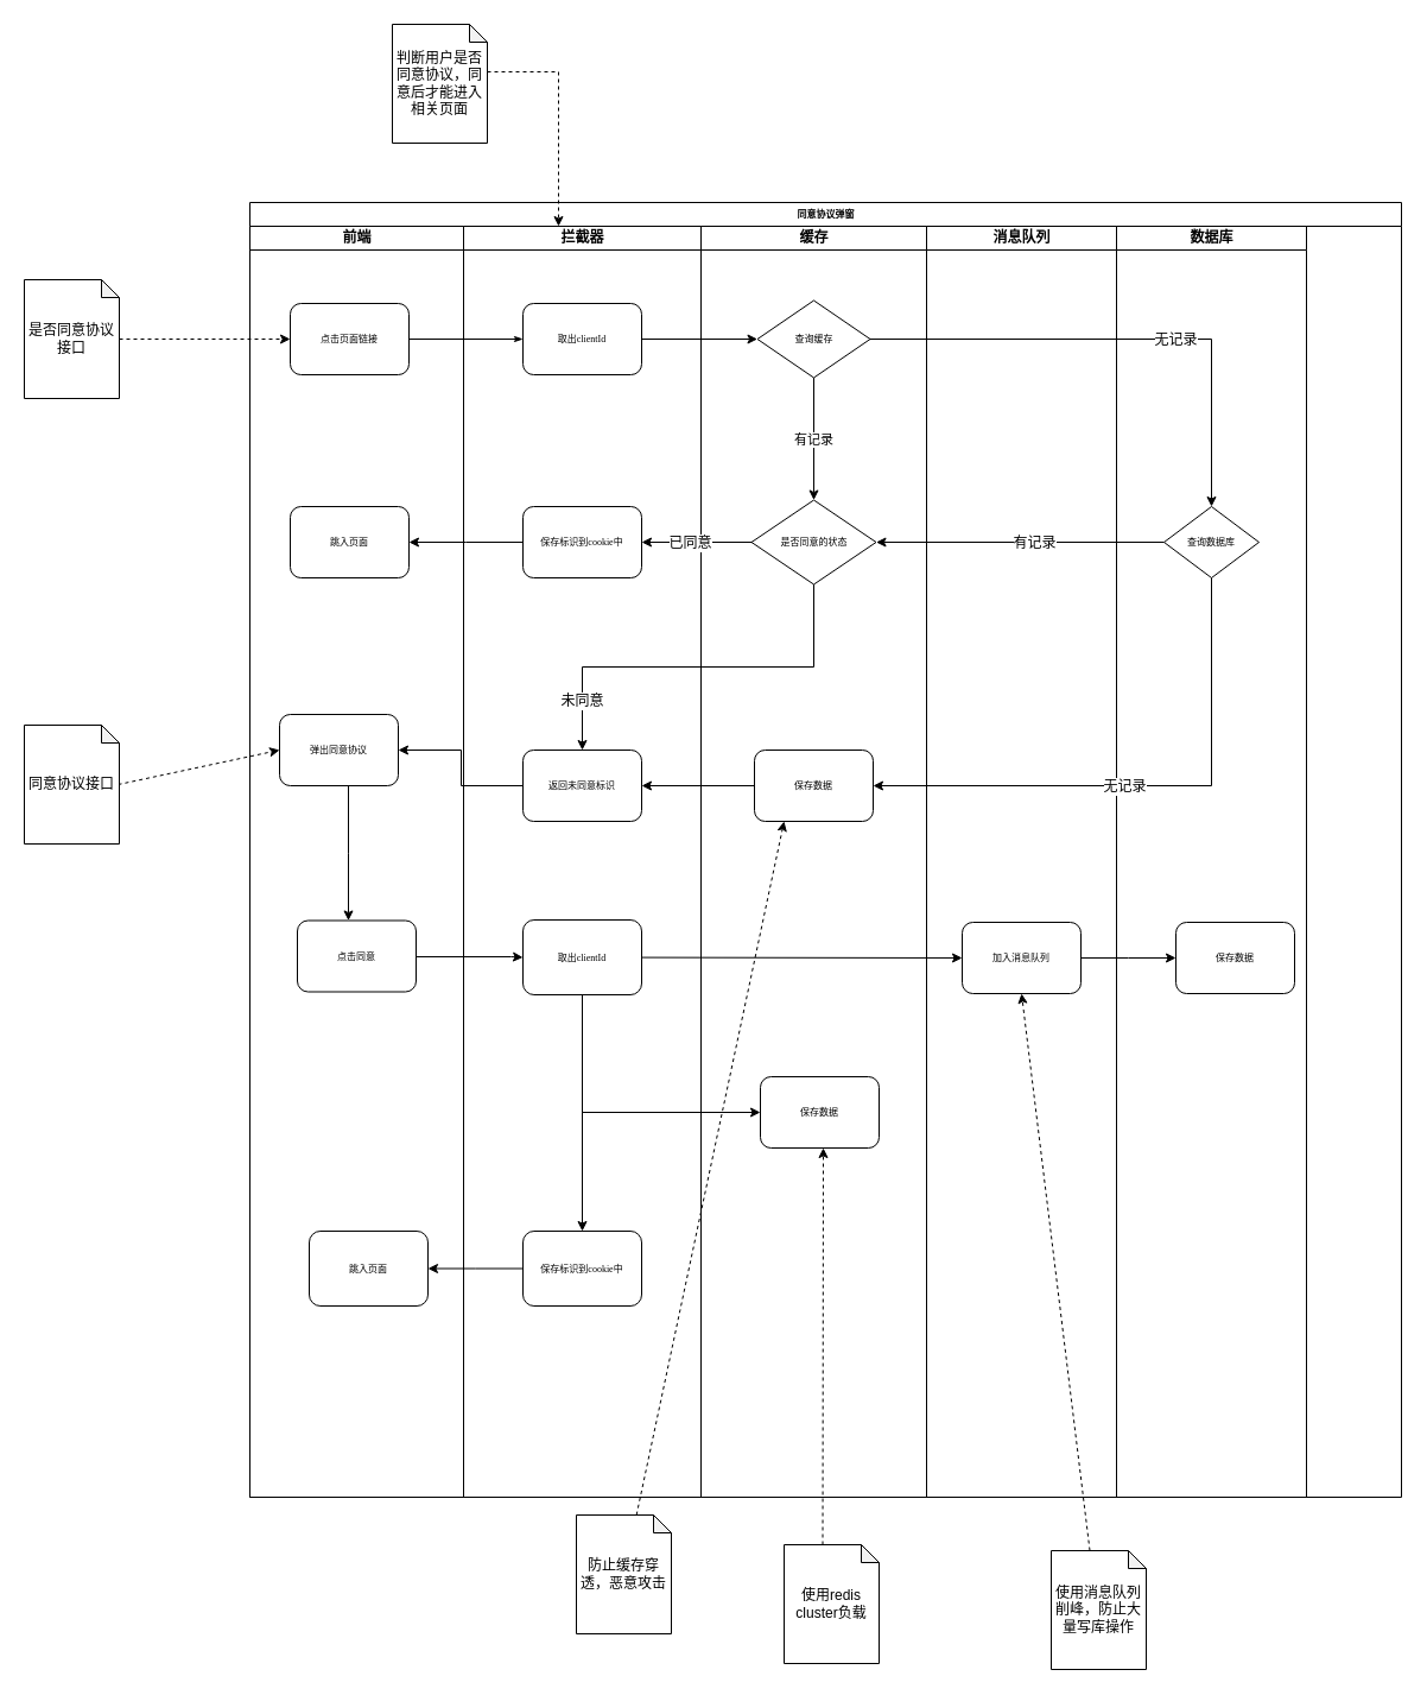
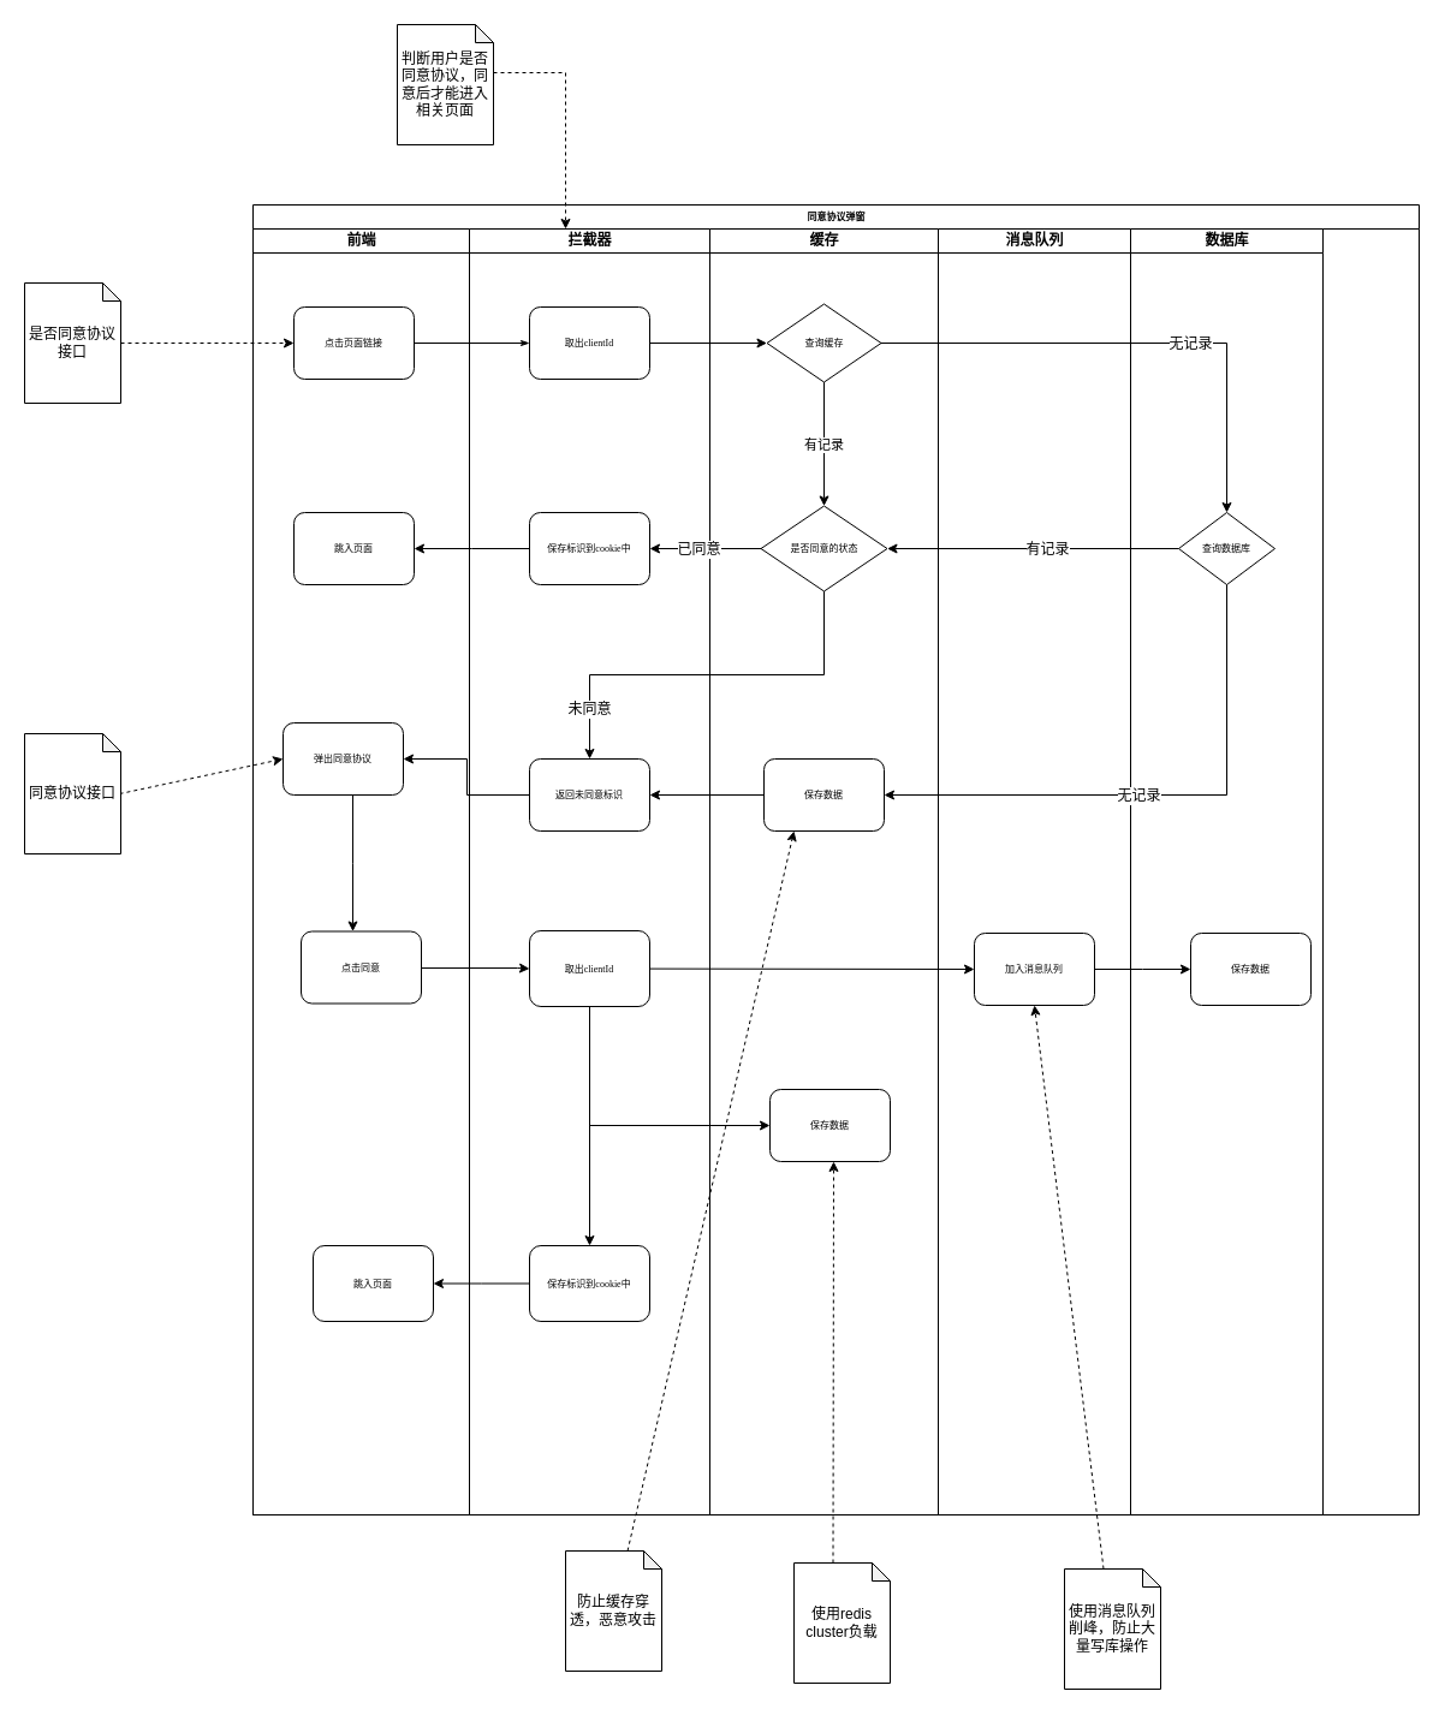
  <mxCell id="0" />
  <mxCell id="1" parent="0" />
  <mxCell id="2" value="同意协议弹窗" style="swimlane;html=1;childLayout=stackLayout;startSize=20;rounded=0;shadow=0;labelBackgroundColor=none;strokeWidth=1;fontFamily=Verdana;fontSize=8;align=center;" parent="1" vertex="1"><mxGeometry x="210" y="170" width="970" height="1090" as="geometry" /></mxCell>
  <mxCell id="3" style="edgeStyle=orthogonalEdgeStyle;rounded=1;html=1;labelBackgroundColor=none;startArrow=none;startFill=0;startSize=5;endArrow=classicThin;endFill=1;endSize=5;jettySize=auto;orthogonalLoop=1;strokeWidth=1;fontFamily=Verdana;fontSize=8" parent="2" source="7" target="14" edge="1"><mxGeometry relative="1" as="geometry" /></mxCell>
  <mxCell id="4" style="edgeStyle=orthogonalEdgeStyle;rounded=1;html=1;labelBackgroundColor=none;startArrow=none;startFill=0;startSize=5;endArrow=classicThin;endFill=1;endSize=5;jettySize=auto;orthogonalLoop=1;strokeWidth=1;fontFamily=Verdana;fontSize=8" parent="2" edge="1"><mxGeometry relative="1" as="geometry"><mxPoint x="490" y="450" as="sourcePoint" /></mxGeometry></mxCell>
  <mxCell id="5" value="" style="edgeStyle=orthogonalEdgeStyle;rounded=0;orthogonalLoop=1;jettySize=auto;html=1;" edge="1" parent="2" source="14" target="22"><mxGeometry relative="1" as="geometry" /></mxCell>
  <mxCell id="6" value="前端" style="swimlane;html=1;startSize=20;" parent="2" vertex="1"><mxGeometry y="20" width="180" height="1070" as="geometry" /></mxCell>
  <mxCell id="7" value="点击页面链接" style="rounded=1;whiteSpace=wrap;html=1;shadow=0;labelBackgroundColor=none;strokeWidth=1;fontFamily=Verdana;fontSize=8;align=center;" parent="6" vertex="1"><mxGeometry x="34" y="65" width="100" height="60" as="geometry" /></mxCell>
  <mxCell id="8" value="跳入页面" style="rounded=1;whiteSpace=wrap;html=1;shadow=0;labelBackgroundColor=none;strokeWidth=1;fontFamily=Verdana;fontSize=8;align=center;" vertex="1" parent="6"><mxGeometry x="34" y="236" width="100" height="60" as="geometry" /></mxCell>
  <mxCell id="9" value="" style="edgeStyle=elbowEdgeStyle;rounded=0;orthogonalLoop=1;jettySize=auto;html=1;" edge="1" parent="6" source="10" target="11"><mxGeometry relative="1" as="geometry" /></mxCell>
  <mxCell id="10" value="弹出同意协议" style="rounded=1;whiteSpace=wrap;html=1;shadow=0;labelBackgroundColor=none;strokeWidth=1;fontFamily=Verdana;fontSize=8;align=center;" vertex="1" parent="6"><mxGeometry x="25" y="411" width="100" height="60" as="geometry" /></mxCell>
  <mxCell id="11" value="点击同意" style="rounded=1;whiteSpace=wrap;html=1;shadow=0;labelBackgroundColor=none;strokeWidth=1;fontFamily=Verdana;fontSize=8;align=center;" vertex="1" parent="6"><mxGeometry x="40" y="584.5" width="100" height="60" as="geometry" /></mxCell>
  <mxCell id="12" value="跳入页面" style="rounded=1;whiteSpace=wrap;html=1;shadow=0;labelBackgroundColor=none;strokeWidth=1;fontFamily=Verdana;fontSize=8;align=center;" vertex="1" parent="6"><mxGeometry x="50" y="846" width="100" height="63" as="geometry" /></mxCell>
  <mxCell id="13" value="拦截器" style="swimlane;html=1;startSize=20;" parent="2" vertex="1"><mxGeometry x="180" y="20" width="200" height="1070" as="geometry" /></mxCell>
  <mxCell id="14" value="取出clientId" style="rounded=1;whiteSpace=wrap;html=1;shadow=0;labelBackgroundColor=none;strokeWidth=1;fontFamily=Verdana;fontSize=8;align=center;" parent="13" vertex="1"><mxGeometry x="50" y="65" width="100" height="60" as="geometry" /></mxCell>
  <mxCell id="15" value="保存标识到cookie中" style="rounded=1;whiteSpace=wrap;html=1;shadow=0;labelBackgroundColor=none;strokeWidth=1;fontFamily=Verdana;fontSize=8;align=center;" parent="13" vertex="1"><mxGeometry x="50" y="236" width="100" height="60" as="geometry" /></mxCell>
  <mxCell id="16" value="返回未同意标识" style="rounded=1;whiteSpace=wrap;html=1;shadow=0;labelBackgroundColor=none;strokeWidth=1;fontFamily=Verdana;fontSize=8;align=center;" vertex="1" parent="13"><mxGeometry x="50" y="441" width="100" height="60" as="geometry" /></mxCell>
  <mxCell id="17" value="取出clientId" style="rounded=1;whiteSpace=wrap;html=1;shadow=0;labelBackgroundColor=none;strokeWidth=1;fontFamily=Verdana;fontSize=8;align=center;" vertex="1" parent="13"><mxGeometry x="50" y="584" width="100" height="63" as="geometry" /></mxCell>
  <mxCell id="18" value="保存标识到cookie中" style="rounded=1;whiteSpace=wrap;html=1;shadow=0;labelBackgroundColor=none;strokeWidth=1;fontFamily=Verdana;fontSize=8;align=center;" vertex="1" parent="13"><mxGeometry x="50" y="846" width="100" height="63" as="geometry" /></mxCell>
  <mxCell id="19" value="" style="edgeStyle=elbowEdgeStyle;rounded=0;orthogonalLoop=1;jettySize=auto;html=1;exitX=0.5;exitY=1;exitDx=0;exitDy=0;entryX=0.5;entryY=0;entryDx=0;entryDy=0;" edge="1" parent="13" source="17" target="18"><mxGeometry relative="1" as="geometry"><mxPoint x="100" y="716" as="targetPoint" /><Array as="points"><mxPoint x="100" y="696" /><mxPoint x="295" y="658" /><mxPoint x="275" y="658" /><mxPoint x="260" y="708" /><mxPoint x="240" y="688" /></Array><mxPoint x="295" y="646" as="sourcePoint" /></mxGeometry></mxCell>
  <mxCell id="20" value="缓存" style="swimlane;html=1;startSize=20;" parent="2" vertex="1"><mxGeometry x="380" y="20" width="190" height="1070" as="geometry" /></mxCell>
  <mxCell id="21" value="有记录" style="edgeStyle=none;rounded=0;orthogonalLoop=1;jettySize=auto;html=1;" edge="1" parent="20" source="22" target="23"><mxGeometry relative="1" as="geometry" /></mxCell>
  <mxCell id="22" value="&lt;span style=&quot;white-space: normal&quot;&gt;查询缓存&lt;/span&gt;" style="rhombus;whiteSpace=wrap;html=1;rounded=0;shadow=0;labelBackgroundColor=none;strokeWidth=1;fontFamily=Verdana;fontSize=8;align=center;" parent="20" vertex="1"><mxGeometry x="47.5" y="62.5" width="95" height="65" as="geometry" /></mxCell>
  <mxCell id="23" value="是否同意的状态" style="rhombus;whiteSpace=wrap;html=1;rounded=0;shadow=0;labelBackgroundColor=none;strokeWidth=1;fontFamily=Verdana;fontSize=8;align=center;" vertex="1" parent="20"><mxGeometry x="42.5" y="230.5" width="105" height="71" as="geometry" /></mxCell>
  <mxCell id="24" value="保存数据" style="rounded=1;whiteSpace=wrap;html=1;shadow=0;labelBackgroundColor=none;strokeWidth=1;fontFamily=Verdana;fontSize=8;align=center;" vertex="1" parent="20"><mxGeometry x="50" y="716" width="100" height="60" as="geometry" /></mxCell>
  <mxCell id="25" value="保存数据" style="rounded=1;whiteSpace=wrap;html=1;shadow=0;labelBackgroundColor=none;strokeWidth=1;fontFamily=Verdana;fontSize=8;align=center;" vertex="1" parent="20"><mxGeometry x="45" y="441" width="100" height="60" as="geometry" /></mxCell>
  <mxCell id="26" value="" style="rounded=0;orthogonalLoop=1;jettySize=auto;html=1;edgeStyle=elbowEdgeStyle;entryX=0.5;entryY=0;entryDx=0;entryDy=0;" edge="1" parent="2" source="22" target="32"><mxGeometry relative="1" as="geometry"><mxPoint x="770" y="340" as="targetPoint" /><Array as="points"><mxPoint x="810" y="180" /><mxPoint x="475" y="180" /><mxPoint x="455" y="190" /><mxPoint x="440" y="240" /><mxPoint x="440" y="370" /><mxPoint x="340" y="340" /><mxPoint x="440" y="220" /></Array></mxGeometry></mxCell>
  <mxCell id="27" value="无记录" style="text;html=1;align=center;verticalAlign=middle;resizable=0;points=[];labelBackgroundColor=#ffffff;" vertex="1" connectable="0" parent="26"><mxGeometry x="-0.343" y="2" relative="1" as="geometry"><mxPoint x="116.32" y="2" as="offset" /></mxGeometry></mxCell>
  <mxCell id="28" value="消息队列" style="swimlane;html=1;startSize=20;" parent="2" vertex="1"><mxGeometry x="570" y="20" width="160" height="1070" as="geometry" /></mxCell>
  <mxCell id="29" value="加入消息队列" style="rounded=1;whiteSpace=wrap;html=1;shadow=0;labelBackgroundColor=none;strokeWidth=1;fontFamily=Verdana;fontSize=8;align=center;" vertex="1" parent="28"><mxGeometry x="30" y="586" width="100" height="60" as="geometry" /></mxCell>
  <mxCell id="30" value="数据库" style="swimlane;html=1;startSize=20;" vertex="1" parent="2"><mxGeometry x="730" y="20" width="160" height="1070" as="geometry" /></mxCell>
  <mxCell id="31" value="保存数据" style="rounded=1;whiteSpace=wrap;html=1;shadow=0;labelBackgroundColor=none;strokeWidth=1;fontFamily=Verdana;fontSize=8;align=center;" vertex="1" parent="30"><mxGeometry x="50" y="586" width="100" height="60" as="geometry" /></mxCell>
  <mxCell id="32" value="查询数据库" style="rhombus;whiteSpace=wrap;html=1;rounded=0;shadow=0;labelBackgroundColor=none;strokeWidth=1;fontFamily=Verdana;fontSize=8;align=center;" vertex="1" parent="30"><mxGeometry x="40" y="236" width="80" height="60" as="geometry" /></mxCell>
  <mxCell id="33" value="" style="edgeStyle=elbowEdgeStyle;rounded=0;orthogonalLoop=1;jettySize=auto;html=1;" edge="1" parent="2" source="15" target="8"><mxGeometry relative="1" as="geometry" /></mxCell>
  <mxCell id="34" value="" style="edgeStyle=elbowEdgeStyle;rounded=0;orthogonalLoop=1;jettySize=auto;html=1;" edge="1" parent="2" source="16" target="10"><mxGeometry relative="1" as="geometry" /></mxCell>
  <mxCell id="35" value="" style="edgeStyle=elbowEdgeStyle;rounded=0;orthogonalLoop=1;jettySize=auto;html=1;entryX=0;entryY=0.5;entryDx=0;entryDy=0;" edge="1" parent="2" source="11" target="17"><mxGeometry relative="1" as="geometry"><mxPoint x="210" y="636" as="targetPoint" /><Array as="points"><mxPoint x="220" y="635" /><mxPoint x="210" y="636" /><mxPoint x="220" y="636" /></Array></mxGeometry></mxCell>
  <mxCell id="36" value="" style="edgeStyle=elbowEdgeStyle;rounded=0;orthogonalLoop=1;jettySize=auto;html=1;elbow=horizontal;entryX=1;entryY=0.5;entryDx=0;entryDy=0;" edge="1" parent="2" source="32" target="25"><mxGeometry relative="1" as="geometry"><mxPoint x="630" y="340" as="targetPoint" /><Array as="points"><mxPoint x="810" y="330" /><mxPoint x="790" y="330" /></Array></mxGeometry></mxCell>
  <mxCell id="37" value="无记录" style="text;html=1;align=center;verticalAlign=middle;resizable=0;points=[];labelBackgroundColor=#ffffff;" vertex="1" connectable="0" parent="36"><mxGeometry y="21" relative="1" as="geometry"><mxPoint x="-19" y="-21" as="offset" /></mxGeometry></mxCell>
  <mxCell id="38" value="" style="rounded=0;orthogonalLoop=1;jettySize=auto;html=1;entryX=0;entryY=0.5;entryDx=0;entryDy=0;" edge="1" parent="2" source="17" target="29"><mxGeometry relative="1" as="geometry" /></mxCell>
  <mxCell id="39" value="" style="edgeStyle=elbowEdgeStyle;rounded=0;orthogonalLoop=1;jettySize=auto;html=1;" edge="1" parent="2" source="29" target="31"><mxGeometry relative="1" as="geometry"><mxPoint x="780" y="633" as="targetPoint" /></mxGeometry></mxCell>
  <mxCell id="40" value="" style="edgeStyle=orthogonalEdgeStyle;rounded=0;orthogonalLoop=1;jettySize=auto;html=1;entryX=0;entryY=0.5;entryDx=0;entryDy=0;exitX=0.5;exitY=1;exitDx=0;exitDy=0;" edge="1" parent="2" source="17" target="24"><mxGeometry relative="1" as="geometry"><mxPoint x="518.5" y="486" as="targetPoint" /><Array as="points"><mxPoint x="280" y="766" /></Array></mxGeometry></mxCell>
  <mxCell id="41" value="" style="edgeStyle=elbowEdgeStyle;rounded=0;orthogonalLoop=1;jettySize=auto;html=1;" edge="1" parent="2" source="18" target="12"><mxGeometry relative="1" as="geometry" /></mxCell>
  <mxCell id="42" value="" style="edgeStyle=none;rounded=0;orthogonalLoop=1;jettySize=auto;html=1;entryX=1;entryY=0.5;entryDx=0;entryDy=0;" edge="1" parent="2" source="25" target="16"><mxGeometry relative="1" as="geometry"><mxPoint x="345" y="491" as="targetPoint" /></mxGeometry></mxCell>
  <mxCell id="43" value="" style="edgeStyle=none;rounded=0;orthogonalLoop=1;jettySize=auto;html=1;entryX=1;entryY=0.5;entryDx=0;entryDy=0;" edge="1" parent="2" source="23" target="15"><mxGeometry relative="1" as="geometry"><mxPoint x="355" y="291" as="targetPoint" /></mxGeometry></mxCell>
  <mxCell id="44" value="已同意" style="text;html=1;align=center;verticalAlign=middle;resizable=0;points=[];labelBackgroundColor=#ffffff;" vertex="1" connectable="0" parent="43"><mxGeometry x="-0.272" y="-5" relative="1" as="geometry"><mxPoint x="-18.5" y="5" as="offset" /></mxGeometry></mxCell>
  <mxCell id="45" value="" style="edgeStyle=elbowEdgeStyle;rounded=0;orthogonalLoop=1;jettySize=auto;elbow=vertical;html=1;entryX=1;entryY=0.5;entryDx=0;entryDy=0;" edge="1" parent="2" source="32" target="23"><mxGeometry relative="1" as="geometry"><mxPoint x="689.451" y="285.588" as="targetPoint" /></mxGeometry></mxCell>
  <mxCell id="46" value="有记录" style="text;html=1;align=center;verticalAlign=middle;resizable=0;points=[];labelBackgroundColor=#ffffff;" vertex="1" connectable="0" parent="45"><mxGeometry x="-0.089" relative="1" as="geometry"><mxPoint as="offset" /></mxGeometry></mxCell>
  <mxCell id="47" value="" style="edgeStyle=elbowEdgeStyle;rounded=0;orthogonalLoop=1;jettySize=auto;html=1;entryX=0.5;entryY=0;entryDx=0;entryDy=0;elbow=vertical;" edge="1" parent="2" source="23" target="16"><mxGeometry relative="1" as="geometry"><mxPoint x="475" y="359" as="targetPoint" /></mxGeometry></mxCell>
  <mxCell id="48" value="未同意" style="text;html=1;align=center;verticalAlign=middle;resizable=0;points=[];labelBackgroundColor=#ffffff;" vertex="1" connectable="0" parent="47"><mxGeometry x="-0.167" y="-2" relative="1" as="geometry"><mxPoint x="-126.15" y="30.53" as="offset" /></mxGeometry></mxCell>
  <mxCell id="49" value="" style="edgeStyle=orthogonalEdgeStyle;rounded=0;orthogonalLoop=1;jettySize=auto;html=1;dashed=1;" edge="1" parent="1" source="50" target="13"><mxGeometry relative="1" as="geometry"><mxPoint x="400" y="190" as="targetPoint" /><Array as="points"><mxPoint x="470" y="60" /></Array></mxGeometry></mxCell>
  <mxCell id="50" value="判断用户是否同意协议，同意后才能进入相关页面" style="shape=note;whiteSpace=wrap;html=1;backgroundOutline=1;darkOpacity=0.05;size=15;" vertex="1" parent="1"><mxGeometry x="330" y="20" width="80" height="100" as="geometry" /></mxCell>
  <mxCell id="51" value="" style="edgeStyle=elbowEdgeStyle;rounded=0;orthogonalLoop=1;jettySize=auto;html=1;dashed=1;" edge="1" parent="1" source="52" target="7"><mxGeometry relative="1" as="geometry"><mxPoint x="190" y="210" as="targetPoint" /><Array as="points" /></mxGeometry></mxCell>
  <mxCell id="52" value="是否同意协议接口" style="shape=note;whiteSpace=wrap;html=1;backgroundOutline=1;darkOpacity=0.05;size=15;" vertex="1" parent="1"><mxGeometry x="20" y="235" width="80" height="100" as="geometry" /></mxCell>
  <mxCell id="53" value="" style="rounded=0;orthogonalLoop=1;jettySize=auto;html=1;entryX=0;entryY=0.5;entryDx=0;entryDy=0;dashed=1;exitX=0.988;exitY=0.5;exitDx=0;exitDy=0;exitPerimeter=0;" edge="1" parent="1" source="54" target="10"><mxGeometry relative="1" as="geometry"><mxPoint x="100" y="670" as="sourcePoint" /><mxPoint x="250" y="668.5" as="targetPoint" /></mxGeometry></mxCell>
  <mxCell id="54" value="同意协议接口" style="shape=note;whiteSpace=wrap;html=1;backgroundOutline=1;darkOpacity=0.05;size=15;" vertex="1" parent="1"><mxGeometry x="20" y="610" width="80" height="100" as="geometry" /></mxCell>
  <mxCell id="55" value="" style="edgeStyle=elbowEdgeStyle;rounded=0;orthogonalLoop=1;jettySize=auto;html=1;dashed=1;exitX=0;exitY=0;exitDx=32.5;exitDy=0;exitPerimeter=0;" edge="1" parent="1" source="56" target="24"><mxGeometry relative="1" as="geometry"><mxPoint x="689.706" y="1125" as="sourcePoint" /><mxPoint x="690" y="1045" as="targetPoint" /></mxGeometry></mxCell>
  <mxCell id="56" value="使用redis cluster负载" style="shape=note;whiteSpace=wrap;html=1;backgroundOutline=1;darkOpacity=0.05;size=15;" vertex="1" parent="1"><mxGeometry x="660" y="1300" width="80" height="100" as="geometry" /></mxCell>
  <mxCell id="57" value="" style="edgeStyle=none;rounded=0;orthogonalLoop=1;jettySize=auto;html=1;dashed=1;entryX=0.5;entryY=1;entryDx=0;entryDy=0;exitX=0;exitY=0;exitDx=32.5;exitDy=0;exitPerimeter=0;" edge="1" parent="1" source="58" target="29"><mxGeometry relative="1" as="geometry"><mxPoint x="860" y="1125" as="sourcePoint" /><mxPoint x="880" y="1045" as="targetPoint" /></mxGeometry></mxCell>
  <mxCell id="58" value="使用消息队列削峰，防止大量写库操作" style="shape=note;whiteSpace=wrap;html=1;backgroundOutline=1;darkOpacity=0.05;size=15;" vertex="1" parent="1"><mxGeometry x="885" y="1305" width="80" height="100" as="geometry" /></mxCell>
  <mxCell id="59" value="" style="edgeStyle=none;rounded=0;orthogonalLoop=1;jettySize=auto;html=1;entryX=0.25;entryY=1;entryDx=0;entryDy=0;dashed=1;" edge="1" parent="1" source="60" target="25"><mxGeometry relative="1" as="geometry"><mxPoint x="630" y="970" as="targetPoint" /></mxGeometry></mxCell>
- <mxCell id="60" value="防止缓存穿透，恶意攻击" style="shape=note;whiteSpace=wrap;html=1;backgroundOutline=1;darkOpacity=0.05;size=15;" vertex="1" parent="1"><mxGeometry x="485" y="1275" width="80" height="100" as="geometry" /></mxCell>
+ <mxCell id="60" value="防止缓存穿透，恶意攻击" style="shape=note;whiteSpace=wrap;html=1;backgroundOutline=1;darkOpacity=0.05;size=15;" vertex="1" parent="1"><mxGeometry x="470" y="1290" width="80" height="100" as="geometry" /></mxCell>
